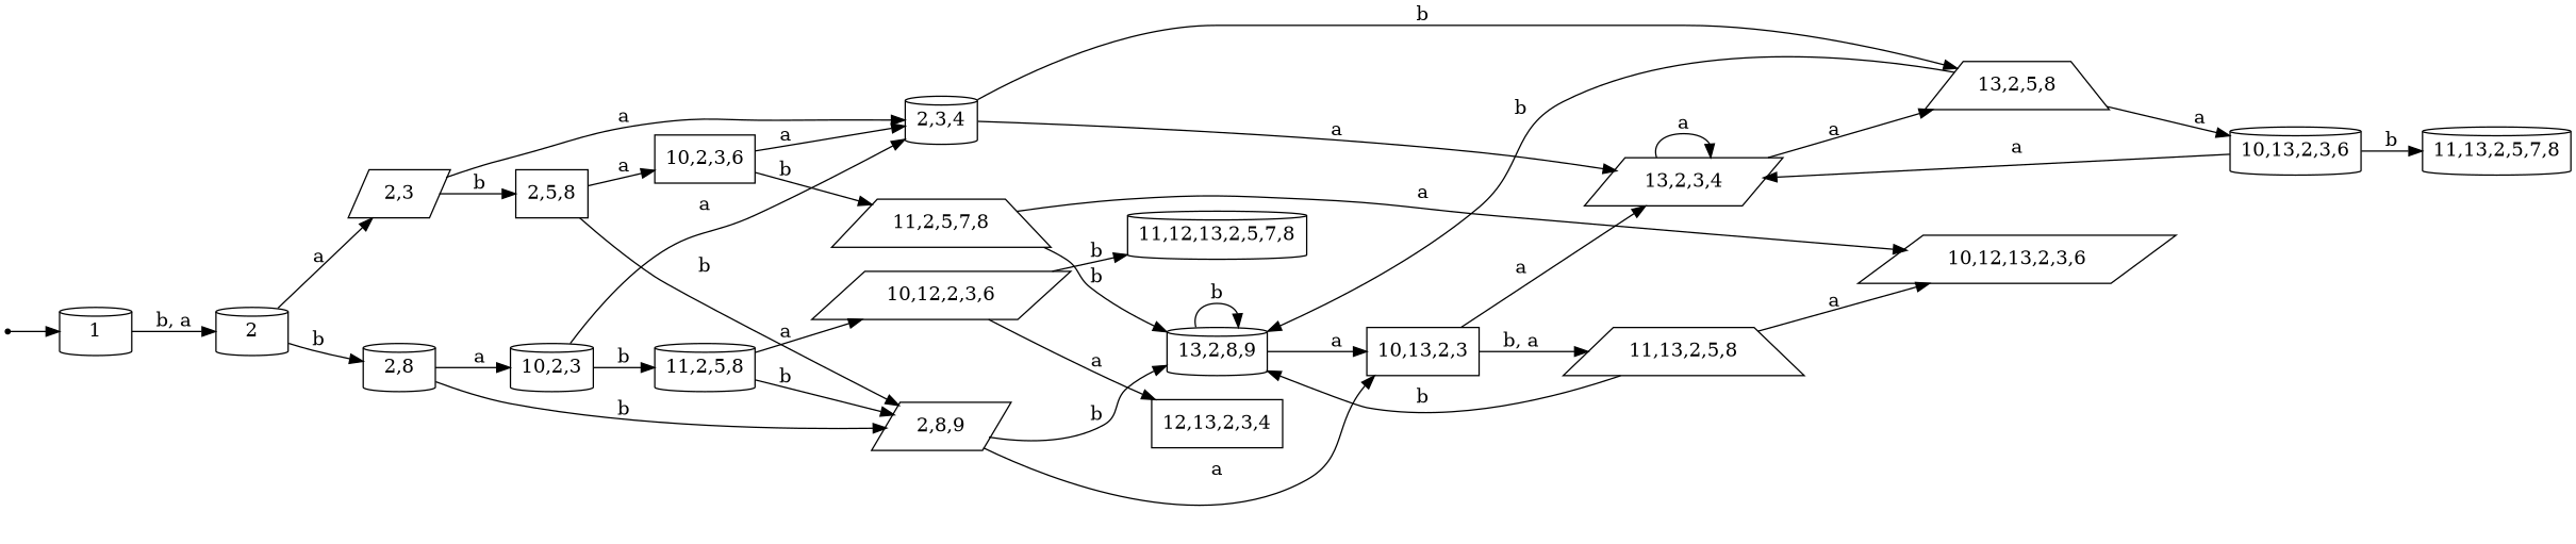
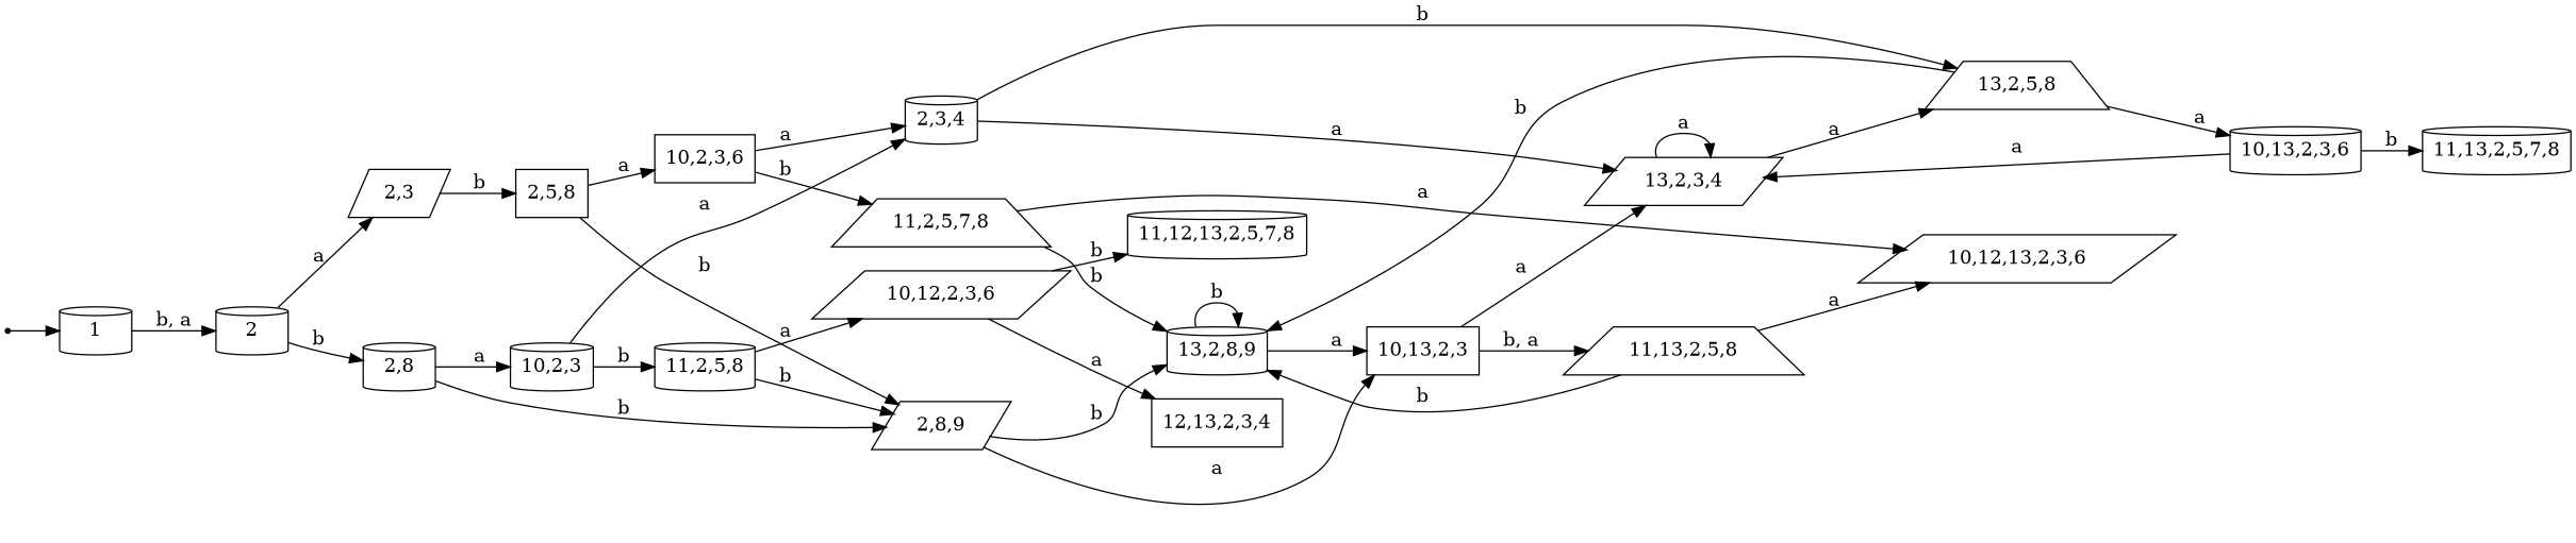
  digraph {
    rankdir=LR
    node [shape=cylinder]
    0 [shape=point]
    1
    2
    "2,8"
    "2,3" [shape=parallelogram]
    "2,8,9" [shape=parallelogram]
    "10,2,3"
    "2,5,8" [shape=box]
    "2,3,4"
    "13,2,8,9"
    "10,13,2,3" [shape=box]
    "11,2,5,8"
    "10,2,3,6" [shape=box]
    "13,2,5,8" [shape=trapezium]
    "13,2,3,4" [shape=parallelogram]
    "11,13,2,5,8" [shape=trapezium]
    "10,12,2,3,6" [shape=parallelogram]
    "11,2,5,7,8" [shape=trapezium]
    "10,13,2,3,6"
    "10,12,13,2,3,6" [shape=parallelogram]
    "11,12,13,2,5,7,8"
    "12,13,2,3,4" [shape=box]
    "11,13,2,5,7,8"
    0 -> 1
    1 -> 2 [label="b, a"]
    2 -> "2,8" [label=b]
    2 -> "2,3" [label=a]
    "2,8" -> "2,8,9" [label=b]
    "2,8" -> "10,2,3" [label=a]
    "2,3" -> "2,5,8" [label=b]
-   "2,3" -> "2,3,4" [label=a]
    "2,8,9" -> "13,2,8,9" [label=b]
    "2,8,9" -> "10,13,2,3" [label=a]
    "10,2,3" -> "2,3,4" [label=a]
    "10,2,3" -> "11,2,5,8" [label=b]
    "2,5,8" -> "2,8,9" [label=b]
    "2,5,8" -> "10,2,3,6" [label=a]
    "2,3,4" -> "13,2,5,8" [label=b]
    "2,3,4" -> "13,2,3,4" [label=a]
    "13,2,8,9" -> "13,2,8,9" [label=b]
    "13,2,8,9" -> "10,13,2,3" [label=a]
    "10,13,2,3" -> "13,2,3,4" [label=a]
    "10,13,2,3" -> "11,13,2,5,8" [label="b, a"]
    "11,2,5,8" -> "2,8,9" [label=b]
    "11,2,5,8" -> "10,12,2,3,6" [label=a]
    "10,2,3,6" -> "2,3,4" [label=a]
    "10,2,3,6" -> "11,2,5,7,8" [label=b]
    "13,2,5,8" -> "13,2,8,9" [label=b]
    "13,2,5,8" -> "10,13,2,3,6" [label=a]
    "13,2,3,4" -> "13,2,5,8" [label=a]
    "13,2,3,4" -> "13,2,3,4" [label=a]
    "11,13,2,5,8" -> "13,2,8,9" [label=b]
    "11,13,2,5,8" -> "10,12,13,2,3,6" [label=a]
    "10,12,2,3,6" -> "11,12,13,2,5,7,8" [label=b]
    "10,12,2,3,6" -> "12,13,2,3,4" [label=a]
    "11,2,5,7,8" -> "13,2,8,9" [label=b]
    "11,2,5,7,8" -> "10,12,13,2,3,6" [label=a]
    "10,13,2,3,6" -> "13,2,3,4" [label=a]
    "10,13,2,3,6" -> "11,13,2,5,7,8" [label=b]
  }
